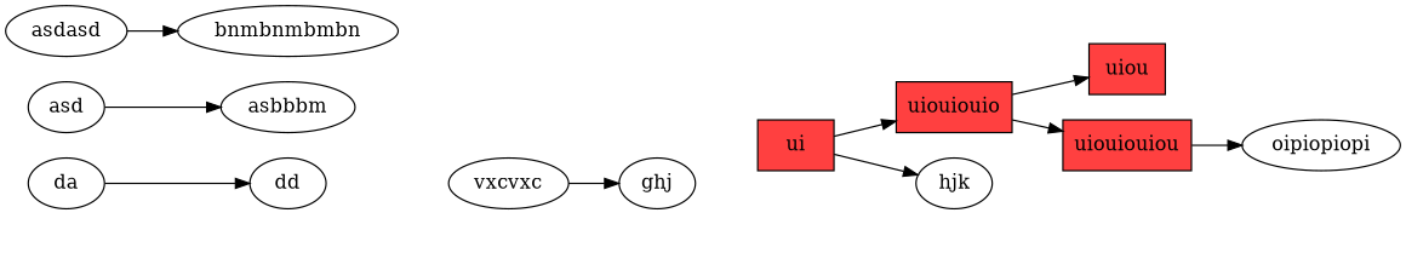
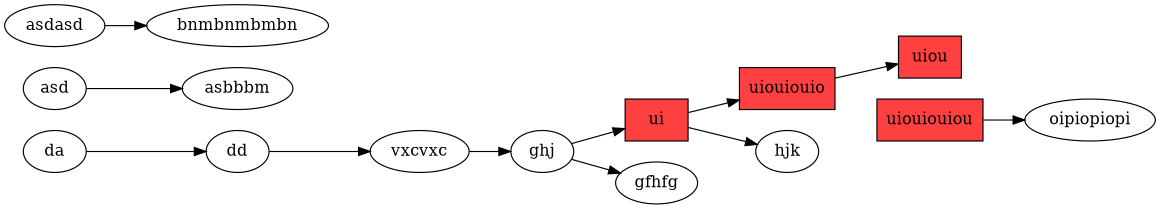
  digraph {
    rankdir=LR
    ui [fillcolor=brown1 shape=rounded style=filled]
    uiouiouio [fillcolor=brown1 shape=rounded style=filled]
    uiou [fillcolor=brown1 shape=rounded style=filled]
    uiouiouiou [fillcolor=brown1 shape=rounded style=filled]
    hjk
    oipiopiopi
    da
    dd
    vxcvxc
    asd
    asbbbm
    ghj
+   gfhfg
    asdasd
    bnmbnmbmbn
    subgraph sub_1 {
      ui
    }
    subgraph sub_2 {
      uiouiouio
    }
    subgraph sub_3 {
      uiou
    }
    subgraph sub_4 {
      uiouiouiou
    }
    ui -> uiouiouio
    ui -> hjk
    uiouiouio -> uiou
-   uiouiouio -> uiouiouiou
    uiouiouiou -> oipiopiopi
    da -> dd
+   dd -> vxcvxc
    vxcvxc -> ghj
    asd -> asbbbm
+   ghj -> ui
+   ghj -> gfhfg
    asdasd -> bnmbnmbmbn
  }
